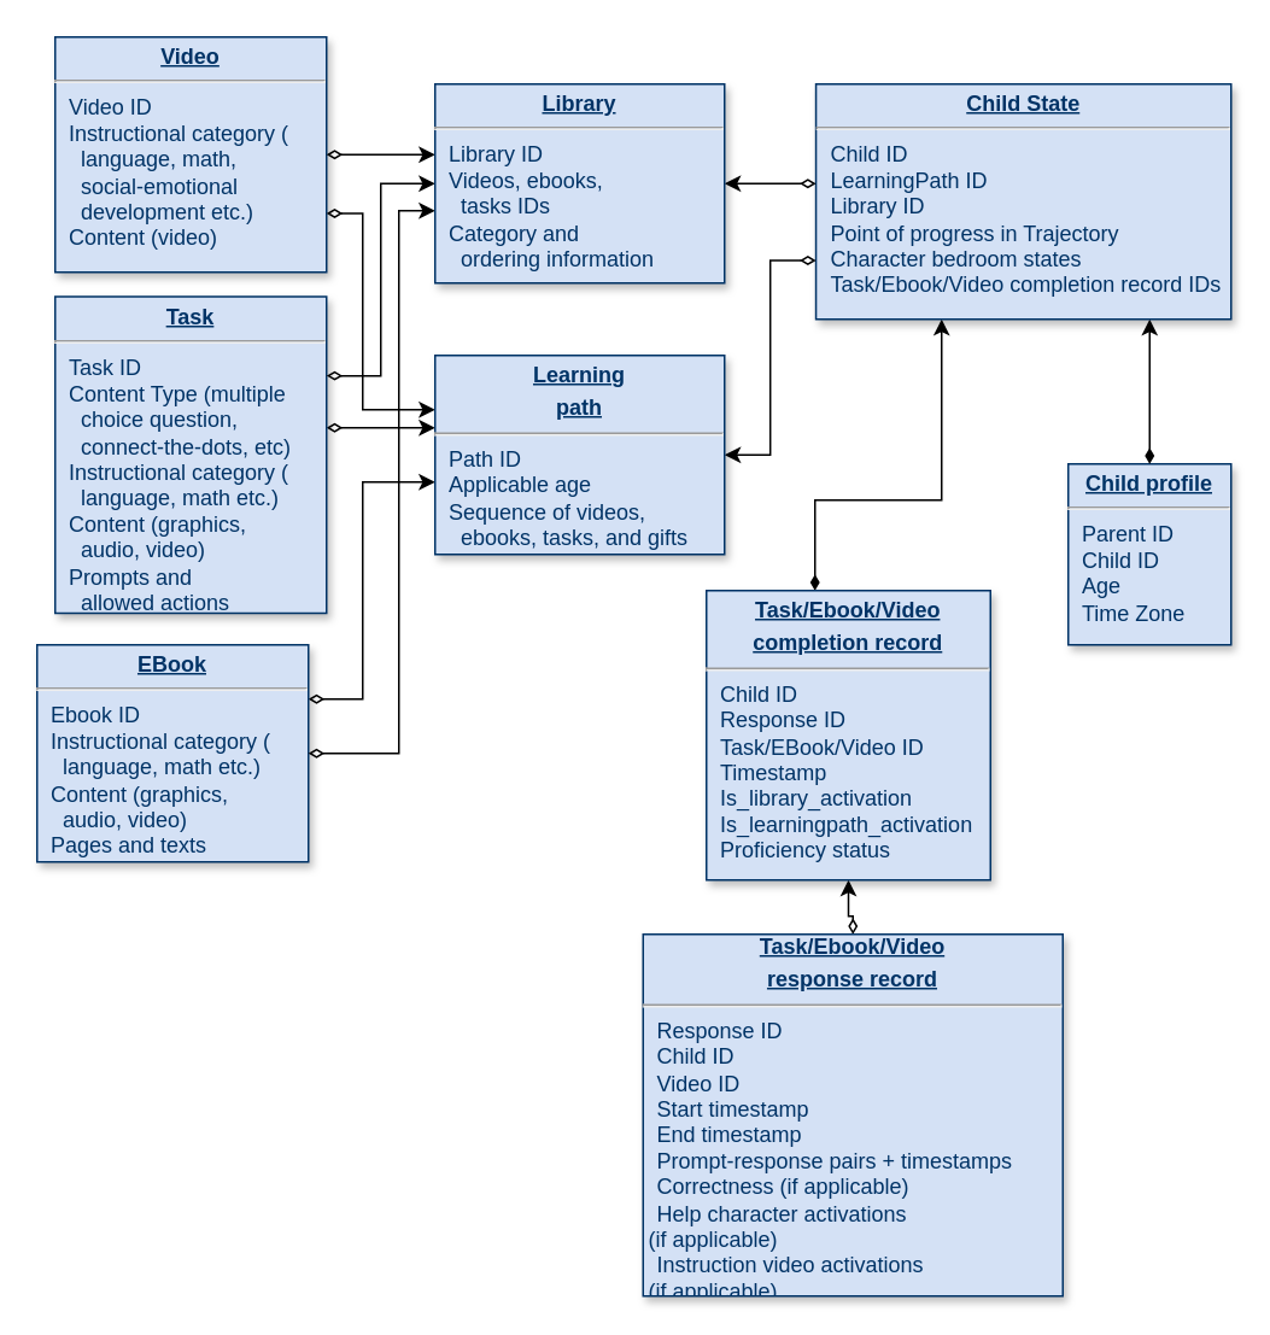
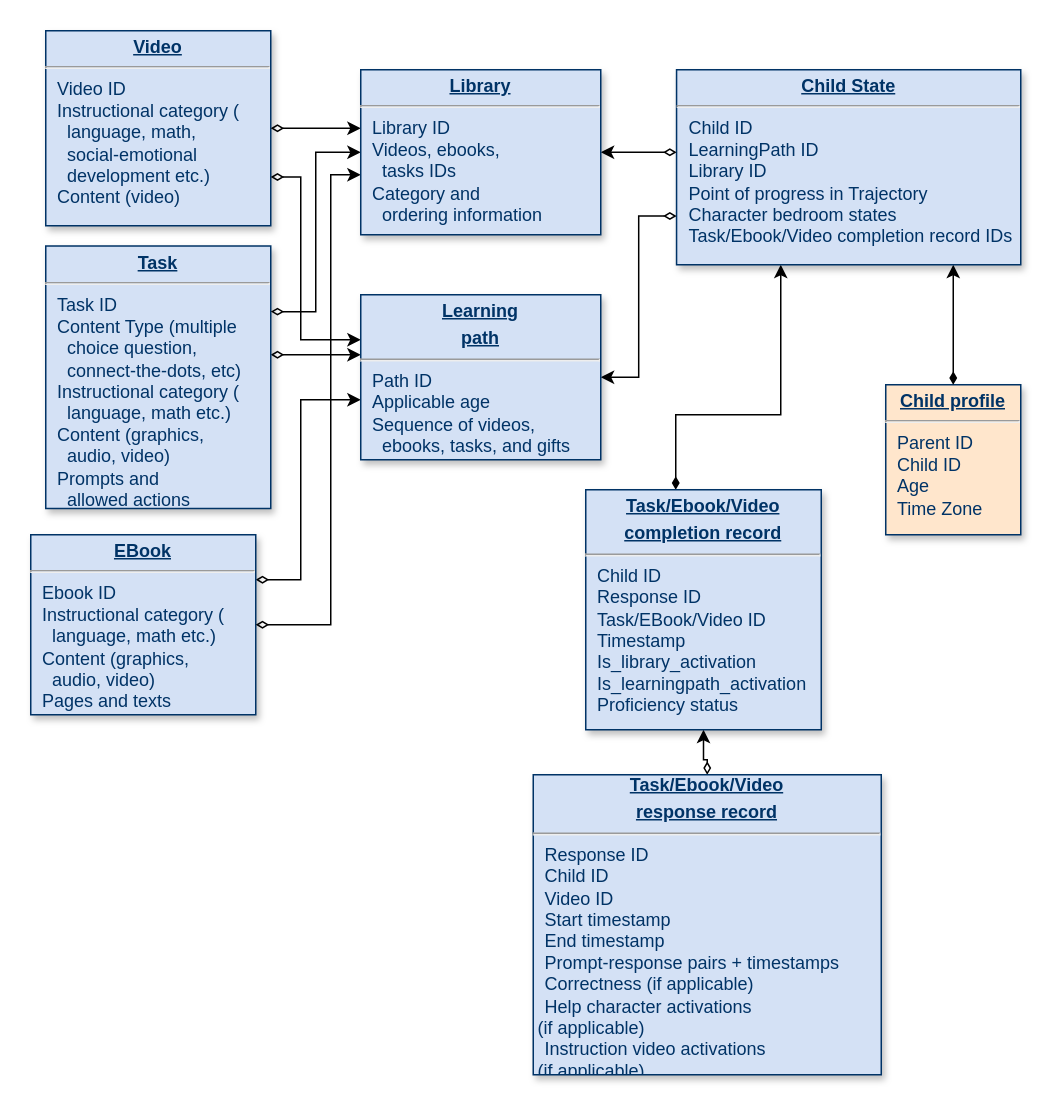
  <mxCell id="0" />
  <mxCell id="1" parent="0" />
  <mxCell id="2" value="&lt;p style=&quot;margin: 0px ; margin-top: 4px ; text-align: center ; text-decoration: underline&quot;&gt;&lt;b&gt;Video&lt;/b&gt;&lt;/p&gt;&lt;hr&gt;&lt;p style=&quot;margin: 0px ; margin-left: 8px&quot;&gt;Video ID&lt;/p&gt;&lt;p style=&quot;margin: 0px ; margin-left: 8px&quot;&gt;Instructional category (&lt;/p&gt;&lt;p style=&quot;margin: 0px ; margin-left: 8px&quot;&gt;&amp;nbsp; language, math,&lt;/p&gt;&lt;p style=&quot;margin: 0px ; margin-left: 8px&quot;&gt;&amp;nbsp; social-emotional&amp;nbsp;&lt;/p&gt;&lt;p style=&quot;margin: 0px ; margin-left: 8px&quot;&gt;&amp;nbsp; development etc.)&lt;/p&gt;&lt;p style=&quot;margin: 0px ; margin-left: 8px&quot;&gt;Content (video)&lt;/p&gt;&lt;div&gt;&lt;br&gt;&lt;/div&gt;" style="verticalAlign=top;align=left;overflow=fill;fontSize=12;fontFamily=Helvetica;html=1;strokeColor=#003366;shadow=1;fillColor=#D4E1F5;fontColor=#003366" parent="1" vertex="1"><mxGeometry x="30" y="20" width="150" height="130" as="geometry" /></mxCell>
- <mxCell id="3" value="&lt;p style=&quot;margin: 4px 0px 0px ; text-align: center&quot;&gt;&lt;b&gt;&lt;u&gt;Child profile&lt;/u&gt;&lt;/b&gt;&lt;br&gt;&lt;/p&gt;&lt;hr&gt;&lt;p style=&quot;margin: 0px ; margin-left: 8px&quot;&gt;Parent ID&lt;/p&gt;&lt;p style=&quot;margin: 0px ; margin-left: 8px&quot;&gt;Child ID&lt;/p&gt;&lt;p style=&quot;margin: 0px ; margin-left: 8px&quot;&gt;&lt;span&gt;Age&lt;/span&gt;&lt;/p&gt;&lt;p style=&quot;margin: 0px ; margin-left: 8px&quot;&gt;&lt;span&gt;Time Zone&lt;/span&gt;&lt;/p&gt;&lt;div&gt;&lt;br&gt;&lt;/div&gt;" style="verticalAlign=top;align=left;overflow=fill;fontSize=12;fontFamily=Helvetica;html=1;strokeColor=#003366;shadow=1;fillColor=#D4E1F5;fontColor=#003366" parent="1" vertex="1"><mxGeometry x="590" y="256" width="90" height="100" as="geometry" /></mxCell>
+ <mxCell id="3" value="&lt;p style=&quot;margin: 4px 0px 0px ; text-align: center&quot;&gt;&lt;b&gt;&lt;u&gt;Child profile&lt;/u&gt;&lt;/b&gt;&lt;br&gt;&lt;/p&gt;&lt;hr&gt;&lt;p style=&quot;margin: 0px ; margin-left: 8px&quot;&gt;Parent ID&lt;/p&gt;&lt;p style=&quot;margin: 0px ; margin-left: 8px&quot;&gt;Child ID&lt;/p&gt;&lt;p style=&quot;margin: 0px ; margin-left: 8px&quot;&gt;&lt;span&gt;Age&lt;/span&gt;&lt;/p&gt;&lt;p style=&quot;margin: 0px ; margin-left: 8px&quot;&gt;&lt;span&gt;Time Zone&lt;/span&gt;&lt;/p&gt;&lt;div&gt;&lt;br&gt;&lt;/div&gt;" style="verticalAlign=top;align=left;overflow=fill;fontSize=12;fontFamily=Helvetica;html=1;strokeColor=#003366;shadow=1;fillColor=#ffe6cc;fontColor=#003366;" parent="1" vertex="1"><mxGeometry x="590" y="256" width="90" height="100" as="geometry" /></mxCell>
  <mxCell id="4" style="edgeStyle=orthogonalEdgeStyle;rounded=0;orthogonalLoop=1;jettySize=auto;html=1;entryX=0.5;entryY=0;entryDx=0;entryDy=0;startArrow=classic;startFill=1;endArrow=diamondThin;endFill=1;" parent="1" source="6" target="3" edge="1"><mxGeometry relative="1" as="geometry"><Array as="points"><mxPoint x="635" y="216" /><mxPoint x="635" y="216" /></Array></mxGeometry></mxCell>
  <mxCell id="5" style="edgeStyle=orthogonalEdgeStyle;rounded=0;orthogonalLoop=1;jettySize=auto;html=1;startArrow=classic;startFill=1;endArrow=diamondThin;endFill=1;" parent="1" source="6" target="15" edge="1"><mxGeometry relative="1" as="geometry"><Array as="points"><mxPoint x="520" y="276" /><mxPoint x="450" y="276" /></Array></mxGeometry></mxCell>
  <mxCell id="6" value="&lt;p style=&quot;margin: 0px ; margin-top: 4px ; text-align: center ; text-decoration: underline&quot;&gt;&lt;b&gt;Child State&lt;/b&gt;&lt;/p&gt;&lt;hr&gt;&lt;p style=&quot;margin: 0px ; margin-left: 8px&quot;&gt;Child ID&lt;/p&gt;&lt;p style=&quot;margin: 0px ; margin-left: 8px&quot;&gt;LearningPath ID&lt;/p&gt;&lt;p style=&quot;margin: 0px ; margin-left: 8px&quot;&gt;Library ID&lt;/p&gt;&lt;p style=&quot;margin: 0px ; margin-left: 8px&quot;&gt;Point of progress in Trajectory&lt;/p&gt;&lt;p style=&quot;margin: 0px ; margin-left: 8px&quot;&gt;Character bedroom states&lt;/p&gt;&lt;p style=&quot;margin: 0px ; margin-left: 8px&quot;&gt;Task/Ebook/Video completion record IDs&lt;/p&gt;&lt;p style=&quot;margin: 0px ; margin-left: 8px&quot;&gt;&lt;br&gt;&lt;/p&gt;" style="verticalAlign=top;align=left;overflow=fill;fontSize=12;fontFamily=Helvetica;html=1;strokeColor=#003366;shadow=1;fillColor=#D4E1F5;fontColor=#003366" parent="1" vertex="1"><mxGeometry x="450.54" y="46" width="229.46" height="130" as="geometry" /></mxCell>
  <mxCell id="7" style="edgeStyle=orthogonalEdgeStyle;rounded=0;orthogonalLoop=1;jettySize=auto;html=1;entryX=0;entryY=0.75;entryDx=0;entryDy=0;startArrow=classic;startFill=1;endArrow=diamondThin;endFill=0;" parent="1" source="11" target="6" edge="1"><mxGeometry relative="1" as="geometry" /></mxCell>
  <mxCell id="8" style="edgeStyle=orthogonalEdgeStyle;rounded=0;orthogonalLoop=1;jettySize=auto;html=1;entryX=1;entryY=0.75;entryDx=0;entryDy=0;startArrow=classic;startFill=1;endArrow=diamondThin;endFill=0;" parent="1" source="11" target="2" edge="1"><mxGeometry relative="1" as="geometry"><Array as="points"><mxPoint x="200" y="226" /><mxPoint x="200" y="118" /></Array></mxGeometry></mxCell>
  <mxCell id="9" style="edgeStyle=orthogonalEdgeStyle;rounded=0;orthogonalLoop=1;jettySize=auto;html=1;startArrow=classic;startFill=1;endArrow=diamondThin;endFill=0;" parent="1" source="11" edge="1"><mxGeometry relative="1" as="geometry"><mxPoint x="180" y="236" as="targetPoint" /><Array as="points"><mxPoint x="210" y="236" /><mxPoint x="210" y="236" /></Array></mxGeometry></mxCell>
  <mxCell id="10" style="edgeStyle=orthogonalEdgeStyle;rounded=0;orthogonalLoop=1;jettySize=auto;html=1;entryX=1;entryY=0.25;entryDx=0;entryDy=0;startArrow=classic;startFill=1;endArrow=diamondThin;endFill=0;" parent="1" source="11" target="13" edge="1"><mxGeometry relative="1" as="geometry"><Array as="points"><mxPoint x="200" y="266" /><mxPoint x="200" y="386" /></Array></mxGeometry></mxCell>
  <mxCell id="11" value="&lt;p style=&quot;margin: 4px 0px 0px ; text-align: center&quot;&gt;&lt;b&gt;&lt;u&gt;Learning&lt;/u&gt;&lt;/b&gt;&lt;/p&gt;&lt;p style=&quot;margin: 4px 0px 0px ; text-align: center&quot;&gt;&lt;b&gt;&lt;u&gt;path&lt;/u&gt;&lt;/b&gt;&lt;/p&gt;&lt;hr&gt;&lt;p style=&quot;margin: 0px ; margin-left: 8px&quot;&gt;Path ID&lt;/p&gt;&lt;p style=&quot;margin: 0px ; margin-left: 8px&quot;&gt;Applicable age&lt;/p&gt;&lt;p style=&quot;margin: 0px ; margin-left: 8px&quot;&gt;Sequence of videos,&amp;nbsp;&lt;/p&gt;&lt;p style=&quot;margin: 0px ; margin-left: 8px&quot;&gt;&lt;span&gt;&amp;nbsp; ebooks, tasks, and gifts&lt;/span&gt;&lt;/p&gt;&lt;p style=&quot;margin: 0px ; margin-left: 8px&quot;&gt;&lt;br&gt;&lt;/p&gt;&lt;div&gt;&lt;br&gt;&lt;/div&gt;" style="verticalAlign=top;align=left;overflow=fill;fontSize=12;fontFamily=Helvetica;html=1;strokeColor=#003366;shadow=1;fillColor=#D4E1F5;fontColor=#003366" parent="1" vertex="1"><mxGeometry x="240" y="196" width="160" height="110" as="geometry" /></mxCell>
  <mxCell id="12" value="&lt;p style=&quot;margin: 0px ; margin-top: 4px ; text-align: center ; text-decoration: underline&quot;&gt;&lt;b&gt;Task&lt;/b&gt;&lt;/p&gt;&lt;hr&gt;&lt;p style=&quot;margin: 0px ; margin-left: 8px&quot;&gt;Task ID&lt;/p&gt;&lt;p style=&quot;margin: 0px ; margin-left: 8px&quot;&gt;Content Type (multiple&amp;nbsp;&lt;/p&gt;&lt;p style=&quot;margin: 0px ; margin-left: 8px&quot;&gt;&amp;nbsp; choice question,&amp;nbsp;&lt;/p&gt;&lt;p style=&quot;margin: 0px ; margin-left: 8px&quot;&gt;&amp;nbsp; connect-the-dots, etc)&lt;/p&gt;&lt;p style=&quot;margin: 0px ; margin-left: 8px&quot;&gt;Instructional category (&lt;/p&gt;&lt;p style=&quot;margin: 0px ; margin-left: 8px&quot;&gt;&amp;nbsp; language, math etc.)&lt;/p&gt;&lt;p style=&quot;margin: 0px ; margin-left: 8px&quot;&gt;Content (graphics,&lt;/p&gt;&lt;p style=&quot;margin: 0px ; margin-left: 8px&quot;&gt;&amp;nbsp; audio, video)&lt;/p&gt;&lt;p style=&quot;margin: 0px ; margin-left: 8px&quot;&gt;Prompts and&amp;nbsp;&lt;/p&gt;&lt;p style=&quot;margin: 0px ; margin-left: 8px&quot;&gt;&amp;nbsp; allowed actions&lt;/p&gt;&lt;div&gt;&lt;br&gt;&lt;/div&gt;" style="verticalAlign=top;align=left;overflow=fill;fontSize=12;fontFamily=Helvetica;html=1;strokeColor=#003366;shadow=1;fillColor=#D4E1F5;fontColor=#003366" parent="1" vertex="1"><mxGeometry x="30" y="163.5" width="150" height="175" as="geometry" /></mxCell>
  <mxCell id="13" value="&lt;p style=&quot;margin: 0px ; margin-top: 4px ; text-align: center ; text-decoration: underline&quot;&gt;&lt;b&gt;EBook&lt;/b&gt;&lt;/p&gt;&lt;hr&gt;&lt;p style=&quot;margin: 0px ; margin-left: 8px&quot;&gt;Ebook ID&lt;/p&gt;&lt;p style=&quot;margin: 0px ; margin-left: 8px&quot;&gt;Instructional category (&lt;/p&gt;&lt;p style=&quot;margin: 0px ; margin-left: 8px&quot;&gt;&amp;nbsp; language, math etc.)&lt;/p&gt;&lt;p style=&quot;margin: 0px ; margin-left: 8px&quot;&gt;Content (graphics,&lt;/p&gt;&lt;p style=&quot;margin: 0px ; margin-left: 8px&quot;&gt;&amp;nbsp; audio, video)&lt;/p&gt;&lt;p style=&quot;margin: 0px ; margin-left: 8px&quot;&gt;Pages and texts&lt;/p&gt;&lt;div&gt;&lt;br&gt;&lt;/div&gt;" style="verticalAlign=top;align=left;overflow=fill;fontSize=12;fontFamily=Helvetica;html=1;strokeColor=#003366;shadow=1;fillColor=#D4E1F5;fontColor=#003366" parent="1" vertex="1"><mxGeometry x="20" y="356" width="150" height="120" as="geometry" /></mxCell>
  <mxCell id="14" style="edgeStyle=orthogonalEdgeStyle;rounded=0;orthogonalLoop=1;jettySize=auto;html=1;entryX=0.5;entryY=0;entryDx=0;entryDy=0;startArrow=classic;startFill=1;endArrow=diamondThin;endFill=0;" parent="1" source="15" target="21" edge="1"><mxGeometry relative="1" as="geometry" /></mxCell>
  <mxCell id="15" value="&lt;p style=&quot;margin: 4px 0px 0px ; text-align: center&quot;&gt;&lt;b&gt;&lt;u&gt;Task/Ebook/Video&lt;/u&gt;&lt;/b&gt;&lt;/p&gt;&lt;p style=&quot;margin: 4px 0px 0px ; text-align: center&quot;&gt;&lt;b&gt;&lt;u&gt;completion record&lt;/u&gt;&lt;/b&gt;&lt;/p&gt;&lt;hr&gt;&lt;p style=&quot;margin: 0px ; margin-left: 8px&quot;&gt;Child ID&lt;/p&gt;&lt;p style=&quot;margin: 0px ; margin-left: 8px&quot;&gt;Response ID&lt;/p&gt;&lt;p style=&quot;margin: 0px ; margin-left: 8px&quot;&gt;Task/EBook/Video ID&lt;/p&gt;&lt;p style=&quot;margin: 0px ; margin-left: 8px&quot;&gt;Timestamp&lt;/p&gt;&lt;p style=&quot;margin: 0px 0px 0px 8px&quot;&gt;Is_library_activation&lt;/p&gt;&lt;p style=&quot;margin: 0px 0px 0px 8px&quot;&gt;Is_learningpath_activation&lt;/p&gt;&lt;p style=&quot;margin: 0px ; margin-left: 8px&quot;&gt;Proficiency status&lt;/p&gt;&lt;div&gt;&lt;br&gt;&lt;/div&gt;" style="verticalAlign=top;align=left;overflow=fill;fontSize=12;fontFamily=Helvetica;html=1;strokeColor=#003366;shadow=1;fillColor=#D4E1F5;fontColor=#003366" parent="1" vertex="1"><mxGeometry x="390" y="326" width="157" height="160" as="geometry" /></mxCell>
  <mxCell id="16" style="edgeStyle=orthogonalEdgeStyle;rounded=0;orthogonalLoop=1;jettySize=auto;html=1;startArrow=classic;startFill=1;endArrow=diamondThin;endFill=0;" parent="1" source="20" target="6" edge="1"><mxGeometry relative="1" as="geometry"><Array as="points"><mxPoint x="440" y="101" /><mxPoint x="440" y="101" /></Array></mxGeometry></mxCell>
  <mxCell id="17" style="edgeStyle=orthogonalEdgeStyle;rounded=0;orthogonalLoop=1;jettySize=auto;html=1;entryX=1;entryY=0.5;entryDx=0;entryDy=0;startArrow=classic;startFill=1;endArrow=diamondThin;endFill=0;" parent="1" source="20" target="2" edge="1"><mxGeometry relative="1" as="geometry"><Array as="points"><mxPoint x="230" y="85" /><mxPoint x="230" y="85" /></Array></mxGeometry></mxCell>
  <mxCell id="18" style="edgeStyle=orthogonalEdgeStyle;rounded=0;orthogonalLoop=1;jettySize=auto;html=1;entryX=1;entryY=0.25;entryDx=0;entryDy=0;startArrow=classic;startFill=1;endArrow=diamondThin;endFill=0;" parent="1" source="20" target="12" edge="1"><mxGeometry relative="1" as="geometry"><Array as="points"><mxPoint x="210" y="101" /><mxPoint x="210" y="207" /></Array></mxGeometry></mxCell>
  <mxCell id="19" style="edgeStyle=orthogonalEdgeStyle;rounded=0;orthogonalLoop=1;jettySize=auto;html=1;entryX=1;entryY=0.5;entryDx=0;entryDy=0;startArrow=classic;startFill=1;endArrow=diamondThin;endFill=0;" parent="1" source="20" target="13" edge="1"><mxGeometry relative="1" as="geometry"><Array as="points"><mxPoint x="220" y="116" /><mxPoint x="220" y="416" /></Array></mxGeometry></mxCell>
  <mxCell id="20" value="&lt;p style=&quot;margin: 4px 0px 0px ; text-align: center&quot;&gt;&lt;b&gt;&lt;u&gt;Library&lt;/u&gt;&lt;/b&gt;&lt;/p&gt;&lt;hr&gt;&lt;p style=&quot;margin: 0px ; margin-left: 8px&quot;&gt;Library ID&lt;/p&gt;&lt;p style=&quot;margin: 0px ; margin-left: 8px&quot;&gt;Videos, ebooks,&lt;/p&gt;&lt;p style=&quot;margin: 0px ; margin-left: 8px&quot;&gt;&amp;nbsp; tasks IDs&lt;/p&gt;&lt;p style=&quot;margin: 0px ; margin-left: 8px&quot;&gt;Category and&amp;nbsp;&lt;/p&gt;&lt;p style=&quot;margin: 0px ; margin-left: 8px&quot;&gt;&amp;nbsp; ordering information&lt;/p&gt;&lt;div&gt;&lt;br&gt;&lt;/div&gt;&lt;div&gt;&lt;br&gt;&lt;/div&gt;" style="verticalAlign=top;align=left;overflow=fill;fontSize=12;fontFamily=Helvetica;html=1;strokeColor=#003366;shadow=1;fillColor=#D4E1F5;fontColor=#003366" parent="1" vertex="1"><mxGeometry x="240" y="46" width="160" height="110" as="geometry" /></mxCell>
  <mxCell id="21" value="&lt;div style=&quot;text-align: center&quot;&gt;&lt;b&gt;&lt;u&gt;Task/Ebook/Video&lt;/u&gt;&lt;/b&gt;&lt;/div&gt;&lt;p style=&quot;margin: 4px 0px 0px ; text-align: center&quot;&gt;&lt;b&gt;&lt;u&gt;response record&lt;/u&gt;&lt;/b&gt;&lt;br&gt;&lt;/p&gt;&lt;hr&gt;&lt;p style=&quot;margin: 0px ; margin-left: 8px&quot;&gt;Response ID&lt;/p&gt;&lt;p style=&quot;margin: 0px ; margin-left: 8px&quot;&gt;Child ID&lt;/p&gt;&lt;p style=&quot;margin: 0px ; margin-left: 8px&quot;&gt;Video ID&lt;/p&gt;&lt;p style=&quot;margin: 0px ; margin-left: 8px&quot;&gt;&lt;span&gt;Start timestamp&lt;/span&gt;&lt;br&gt;&lt;/p&gt;&lt;p style=&quot;margin: 0px ; margin-left: 8px&quot;&gt;End timestamp&lt;/p&gt;&lt;p style=&quot;margin: 0px ; margin-left: 8px&quot;&gt;Prompt-response pairs + timestamps&lt;/p&gt;&lt;p style=&quot;margin: 0px ; margin-left: 8px&quot;&gt;Correctness (if applicable)&lt;/p&gt;&lt;p style=&quot;margin: 0px ; margin-left: 8px&quot;&gt;Help character activations&amp;nbsp;&lt;/p&gt;&amp;nbsp;(if applicable)&lt;p style=&quot;margin: 0px ; margin-left: 8px&quot;&gt;Instruction video activations&amp;nbsp;&lt;/p&gt;&amp;nbsp;(if applicable)&lt;div&gt;&lt;br&gt;&lt;/div&gt;" style="verticalAlign=top;align=left;overflow=fill;fontSize=12;fontFamily=Helvetica;html=1;strokeColor=#003366;shadow=1;fillColor=#D4E1F5;fontColor=#003366" parent="1" vertex="1"><mxGeometry x="355" y="516" width="232" height="200" as="geometry" /></mxCell>
  <mxCell id="22" style="edgeStyle=orthogonalEdgeStyle;rounded=0;orthogonalLoop=1;jettySize=auto;html=1;exitX=0.5;exitY=1;exitDx=0;exitDy=0;" edge="1" parent="1" source="15" target="15"><mxGeometry relative="1" as="geometry" /></mxCell>
